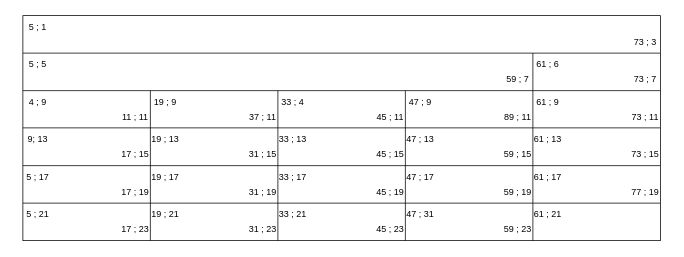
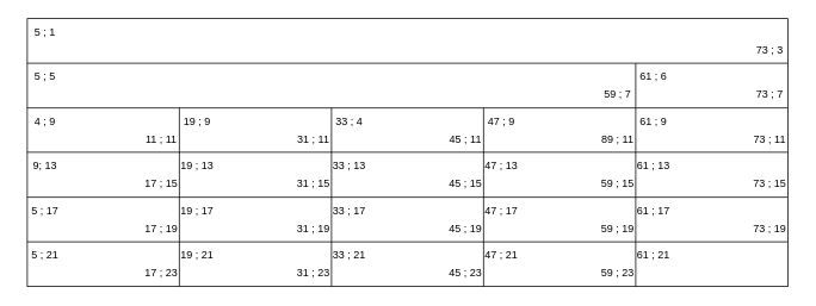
  <mxCell id="0" />
  <mxCell id="1" parent="0" />
  <mxCell id="2" value="" style="rounded=0;whiteSpace=wrap;html=1;" parent="1" vertex="1"><mxGeometry width="850" height="300" as="geometry" x="30" y="20" /></mxCell>
  <mxCell id="3" value="" style="endArrow=none;html=1;rounded=0;" parent="1" edge="1"><mxGeometry width="50" height="50" relative="1" as="geometry"><mxPoint y="70" as="sourcePoint" x="30" /><mxPoint x="880" y="70" as="targetPoint" /></mxGeometry></mxCell>
  <mxCell id="4" value="" style="endArrow=none;html=1;rounded=0;" parent="1" edge="1"><mxGeometry width="50" height="50" relative="1" as="geometry"><mxPoint y="120" as="sourcePoint" x="30" /><mxPoint x="880" y="120" as="targetPoint" /></mxGeometry></mxCell>
  <mxCell id="5" value="" style="endArrow=none;html=1;rounded=0;" parent="1" edge="1"><mxGeometry width="50" height="50" relative="1" as="geometry"><mxPoint y="169.66" as="sourcePoint" x="30" /><mxPoint x="880" y="169.66" as="targetPoint" /></mxGeometry></mxCell>
  <mxCell id="6" value="" style="endArrow=none;html=1;rounded=0;" parent="1" edge="1"><mxGeometry width="50" height="50" relative="1" as="geometry"><mxPoint y="220" as="sourcePoint" x="30" /><mxPoint x="880" y="220" as="targetPoint" /></mxGeometry></mxCell>
  <mxCell id="7" value="" style="endArrow=none;html=1;rounded=0;" parent="1" edge="1"><mxGeometry width="50" height="50" relative="1" as="geometry"><mxPoint y="270" as="sourcePoint" x="30" /><mxPoint x="880" y="270" as="targetPoint" /></mxGeometry></mxCell>
  <mxCell id="8" value="" style="endArrow=none;html=1;rounded=0;" parent="1" edge="1"><mxGeometry width="50" height="50" relative="1" as="geometry"><mxPoint x="200" y="320" as="sourcePoint" /><mxPoint x="200" y="120" as="targetPoint" /></mxGeometry></mxCell>
  <mxCell id="9" value="" style="endArrow=none;html=1;rounded=0;" parent="1" edge="1"><mxGeometry width="50" height="50" relative="1" as="geometry"><mxPoint x="370" y="320" as="sourcePoint" /><mxPoint x="370" y="120" as="targetPoint" /></mxGeometry></mxCell>
  <mxCell id="10" value="" style="endArrow=none;html=1;rounded=0;" parent="1" edge="1"><mxGeometry width="50" height="50" relative="1" as="geometry"><mxPoint x="540" y="320" as="sourcePoint" /><mxPoint x="540" y="120" as="targetPoint" /></mxGeometry></mxCell>
  <mxCell id="11" value="" style="endArrow=none;html=1;rounded=0;" parent="1" edge="1"><mxGeometry width="50" height="50" relative="1" as="geometry"><mxPoint x="710" y="320" as="sourcePoint" /><mxPoint x="710" y="70" as="targetPoint" /></mxGeometry></mxCell>
  <mxCell id="12" value="5 ; 5" style="text;html=1;align=center;verticalAlign=middle;whiteSpace=wrap;rounded=0;" parent="1" vertex="1"><mxGeometry x="20" y="70" width="60" height="30" as="geometry" /></mxCell>
  <mxCell id="13" value="73 ; 3" style="text;html=1;align=center;verticalAlign=middle;whiteSpace=wrap;rounded=0;" parent="1" vertex="1"><mxGeometry x="830" y="40" width="60" height="30" as="geometry" /></mxCell>
  <mxCell id="14" value="5 ; 1" style="text;html=1;align=center;verticalAlign=middle;whiteSpace=wrap;rounded=0;" parent="1" vertex="1"><mxGeometry x="20" width="60" height="30" as="geometry" y="20" /></mxCell>
  <mxCell id="15" value="59 ; 7" style="text;html=1;align=center;verticalAlign=middle;whiteSpace=wrap;rounded=0;" parent="1" vertex="1"><mxGeometry x="660" y="90" width="60" height="30" as="geometry" /></mxCell>
  <mxCell id="16" value="61 ; 6" style="text;html=1;align=center;verticalAlign=middle;whiteSpace=wrap;rounded=0;" parent="1" vertex="1"><mxGeometry x="700" y="70" width="60" height="30" as="geometry" /></mxCell>
  <mxCell id="17" value="73 ; 7" style="text;html=1;align=center;verticalAlign=middle;whiteSpace=wrap;rounded=0;" parent="1" vertex="1"><mxGeometry x="830" y="90" width="60" height="30" as="geometry" /></mxCell>
  <mxCell id="18" value="4 ; 9" style="text;html=1;align=center;verticalAlign=middle;whiteSpace=wrap;rounded=0;" parent="1" vertex="1"><mxGeometry x="20" y="120" width="60" height="30" as="geometry" /></mxCell>
  <mxCell id="19" value="9; 13" style="text;html=1;align=center;verticalAlign=middle;whiteSpace=wrap;rounded=0;" parent="1" vertex="1"><mxGeometry x="20" y="170" width="60" height="30" as="geometry" /></mxCell>
  <mxCell id="20" value="5 ; 17" style="text;html=1;align=center;verticalAlign=middle;whiteSpace=wrap;rounded=0;" parent="1" vertex="1"><mxGeometry x="20" y="220" width="60" height="30" as="geometry" /></mxCell>
  <mxCell id="21" value="5 ; 21" style="text;html=1;align=center;verticalAlign=middle;whiteSpace=wrap;rounded=0;" parent="1" vertex="1"><mxGeometry x="20" y="270" width="60" height="30" as="geometry" /></mxCell>
  <mxCell id="22" value="11 ; 11" style="text;html=1;align=center;verticalAlign=middle;whiteSpace=wrap;rounded=0;" parent="1" vertex="1"><mxGeometry x="150" y="140" width="60" height="30" as="geometry" /></mxCell>
  <mxCell id="23" value="17 ; 15" style="text;html=1;align=center;verticalAlign=middle;whiteSpace=wrap;rounded=0;" parent="1" vertex="1"><mxGeometry x="150" y="190" width="60" height="30" as="geometry" /></mxCell>
  <mxCell id="24" value="17 ; 19" style="text;html=1;align=center;verticalAlign=middle;whiteSpace=wrap;rounded=0;" parent="1" vertex="1"><mxGeometry x="150" y="240" width="60" height="30" as="geometry" /></mxCell>
  <mxCell id="25" value="17 ; 23" style="text;html=1;align=center;verticalAlign=middle;whiteSpace=wrap;rounded=0;" parent="1" vertex="1"><mxGeometry x="150" y="290" width="60" height="30" as="geometry" /></mxCell>
  <mxCell id="26" value="19 ; 9" style="text;html=1;align=center;verticalAlign=middle;whiteSpace=wrap;rounded=0;" parent="1" vertex="1"><mxGeometry x="190" y="120" width="60" height="30" as="geometry" /></mxCell>
  <mxCell id="27" value="19 ; 13" style="text;html=1;align=center;verticalAlign=middle;whiteSpace=wrap;rounded=0;" parent="1" vertex="1"><mxGeometry x="190" y="170" width="60" height="30" as="geometry" /></mxCell>
  <mxCell id="28" value="19 ; 17" style="text;html=1;align=center;verticalAlign=middle;whiteSpace=wrap;rounded=0;" parent="1" vertex="1"><mxGeometry x="190" y="220" width="60" height="30" as="geometry" /></mxCell>
  <mxCell id="29" value="19 ; 21" style="text;html=1;align=center;verticalAlign=middle;whiteSpace=wrap;rounded=0;" parent="1" vertex="1"><mxGeometry x="190" y="270" width="60" height="30" as="geometry" /></mxCell>
- <mxCell id="30" value="37 ; 11" style="text;html=1;align=center;verticalAlign=middle;whiteSpace=wrap;rounded=0;" parent="1" vertex="1"><mxGeometry x="320" y="140" width="60" height="30" as="geometry" /></mxCell>
+ <mxCell id="30" value="31 ; 11" style="text;html=1;align=center;verticalAlign=middle;whiteSpace=wrap;rounded=0;" parent="1" vertex="1"><mxGeometry x="320" y="140" width="60" height="30" as="geometry" /></mxCell>
  <mxCell id="31" value="45 ; 11" style="text;html=1;align=center;verticalAlign=middle;whiteSpace=wrap;rounded=0;" parent="1" vertex="1"><mxGeometry x="490" y="140" width="60" height="30" as="geometry" /></mxCell>
  <mxCell id="32" value="33 ; 4" style="text;html=1;align=center;verticalAlign=middle;whiteSpace=wrap;rounded=0;" parent="1" vertex="1"><mxGeometry x="360" y="120" width="60" height="30" as="geometry" /></mxCell>
  <mxCell id="33" value="31 ; 15" style="text;html=1;align=center;verticalAlign=middle;whiteSpace=wrap;rounded=0;" parent="1" vertex="1"><mxGeometry x="320" y="190" width="60" height="30" as="geometry" /></mxCell>
  <mxCell id="34" value="31 ; 19" style="text;html=1;align=center;verticalAlign=middle;whiteSpace=wrap;rounded=0;" parent="1" vertex="1"><mxGeometry x="320" y="240" width="60" height="30" as="geometry" /></mxCell>
  <mxCell id="35" value="31 ; 23" style="text;html=1;align=center;verticalAlign=middle;whiteSpace=wrap;rounded=0;" parent="1" vertex="1"><mxGeometry x="320" y="290" width="60" height="30" as="geometry" /></mxCell>
  <mxCell id="36" value="33 ; 13" style="text;html=1;align=center;verticalAlign=middle;whiteSpace=wrap;rounded=0;" parent="1" vertex="1"><mxGeometry x="360" y="170" width="60" height="30" as="geometry" /></mxCell>
  <mxCell id="37" value="33 ; 17" style="text;html=1;align=center;verticalAlign=middle;whiteSpace=wrap;rounded=0;" parent="1" vertex="1"><mxGeometry x="360" y="220" width="60" height="30" as="geometry" /></mxCell>
  <mxCell id="38" value="33 ; 21" style="text;html=1;align=center;verticalAlign=middle;whiteSpace=wrap;rounded=0;" parent="1" vertex="1"><mxGeometry x="360" y="270" width="60" height="30" as="geometry" /></mxCell>
  <mxCell id="39" value="45 ; 15" style="text;html=1;align=center;verticalAlign=middle;whiteSpace=wrap;rounded=0;" parent="1" vertex="1"><mxGeometry x="490" y="190" width="60" height="30" as="geometry" /></mxCell>
  <mxCell id="40" value="45 ; 19" style="text;html=1;align=center;verticalAlign=middle;whiteSpace=wrap;rounded=0;" parent="1" vertex="1"><mxGeometry x="490" y="240" width="60" height="30" as="geometry" /></mxCell>
  <mxCell id="41" value="45 ; 23" style="text;html=1;align=center;verticalAlign=middle;whiteSpace=wrap;rounded=0;" parent="1" vertex="1"><mxGeometry x="490" y="290" width="60" height="30" as="geometry" /></mxCell>
  <mxCell id="42" value="47 ; 9" style="text;html=1;align=center;verticalAlign=middle;whiteSpace=wrap;rounded=0;" parent="1" vertex="1"><mxGeometry x="530" y="120" width="60" height="30" as="geometry" /></mxCell>
  <mxCell id="43" value="47 ; 13" style="text;html=1;align=center;verticalAlign=middle;whiteSpace=wrap;rounded=0;" parent="1" vertex="1"><mxGeometry x="530" y="170" width="60" height="30" as="geometry" /></mxCell>
  <mxCell id="44" value="47 ; 17" style="text;html=1;align=center;verticalAlign=middle;whiteSpace=wrap;rounded=0;" parent="1" vertex="1"><mxGeometry x="530" y="220" width="60" height="30" as="geometry" /></mxCell>
- <mxCell id="45" value="47 ; 31" style="text;html=1;align=center;verticalAlign=middle;whiteSpace=wrap;rounded=0;" parent="1" vertex="1"><mxGeometry x="530" y="270" width="60" height="30" as="geometry" /></mxCell>
+ <mxCell id="45" value="47 ; 21" style="text;html=1;align=center;verticalAlign=middle;whiteSpace=wrap;rounded=0;" parent="1" vertex="1"><mxGeometry x="530" y="270" width="60" height="30" as="geometry" /></mxCell>
  <mxCell id="46" value="89 ; 11" style="text;html=1;align=center;verticalAlign=middle;whiteSpace=wrap;rounded=0;" parent="1" vertex="1"><mxGeometry x="660" y="140" width="60" height="30" as="geometry" /></mxCell>
  <mxCell id="47" value="59 ; 15" style="text;html=1;align=center;verticalAlign=middle;whiteSpace=wrap;rounded=0;" parent="1" vertex="1"><mxGeometry x="660" y="190" width="60" height="30" as="geometry" /></mxCell>
  <mxCell id="48" value="59 ; 19" style="text;html=1;align=center;verticalAlign=middle;whiteSpace=wrap;rounded=0;" parent="1" vertex="1"><mxGeometry x="660" y="240" width="60" height="30" as="geometry" /></mxCell>
  <mxCell id="49" value="59 ; 23" style="text;html=1;align=center;verticalAlign=middle;whiteSpace=wrap;rounded=0;" parent="1" vertex="1"><mxGeometry x="660" y="290" width="60" height="30" as="geometry" /></mxCell>
  <mxCell id="50" value="61 ; 9" style="text;html=1;align=center;verticalAlign=middle;whiteSpace=wrap;rounded=0;" parent="1" vertex="1"><mxGeometry x="700" y="120" width="60" height="30" as="geometry" /></mxCell>
  <mxCell id="51" value="61 ; 13" style="text;html=1;align=center;verticalAlign=middle;whiteSpace=wrap;rounded=0;" parent="1" vertex="1"><mxGeometry x="700" y="170" width="60" height="30" as="geometry" /></mxCell>
  <mxCell id="52" value="61 ; 17" style="text;html=1;align=center;verticalAlign=middle;whiteSpace=wrap;rounded=0;" parent="1" vertex="1"><mxGeometry x="700" y="220" width="60" height="30" as="geometry" /></mxCell>
  <mxCell id="53" value="61 ; 21" style="text;html=1;align=center;verticalAlign=middle;whiteSpace=wrap;rounded=0;" parent="1" vertex="1"><mxGeometry x="700" y="270" width="60" height="30" as="geometry" /></mxCell>
  <mxCell id="54" value="73 ; 11" style="text;html=1;align=center;verticalAlign=middle;whiteSpace=wrap;rounded=0;" parent="1" vertex="1"><mxGeometry x="830" y="140" width="60" height="30" as="geometry" /></mxCell>
  <mxCell id="55" value="73 ; 15" style="text;html=1;align=center;verticalAlign=middle;whiteSpace=wrap;rounded=0;" parent="1" vertex="1"><mxGeometry x="830" y="190" width="60" height="30" as="geometry" /></mxCell>
- <mxCell id="56" value="77 ; 19" style="text;html=1;align=center;verticalAlign=middle;whiteSpace=wrap;rounded=0;" parent="1" vertex="1"><mxGeometry x="830" y="240" width="60" height="30" as="geometry" /></mxCell>
+ <mxCell id="56" value="73 ; 19" style="text;html=1;align=center;verticalAlign=middle;whiteSpace=wrap;rounded=0;" parent="1" vertex="1"><mxGeometry x="830" y="240" width="60" height="30" as="geometry" /></mxCell>
